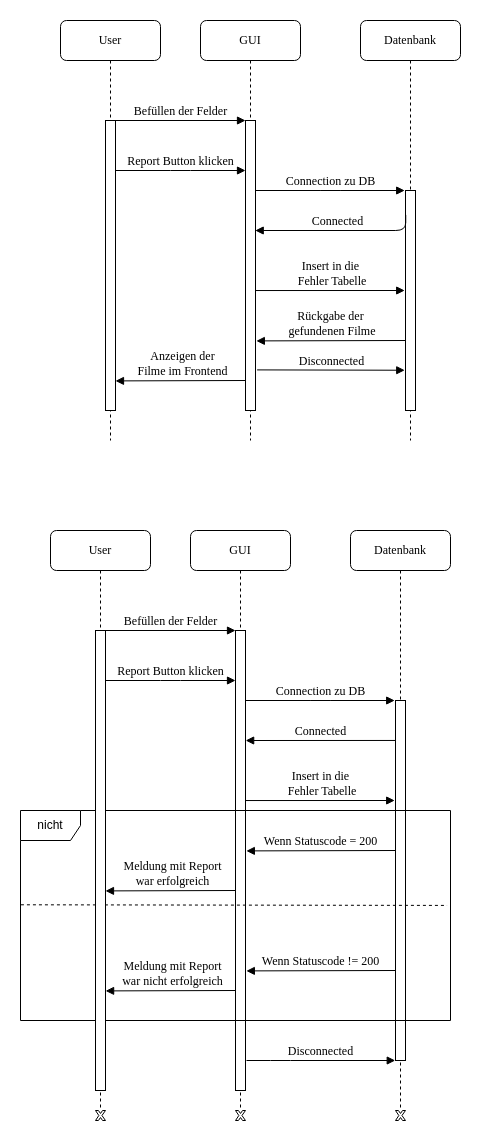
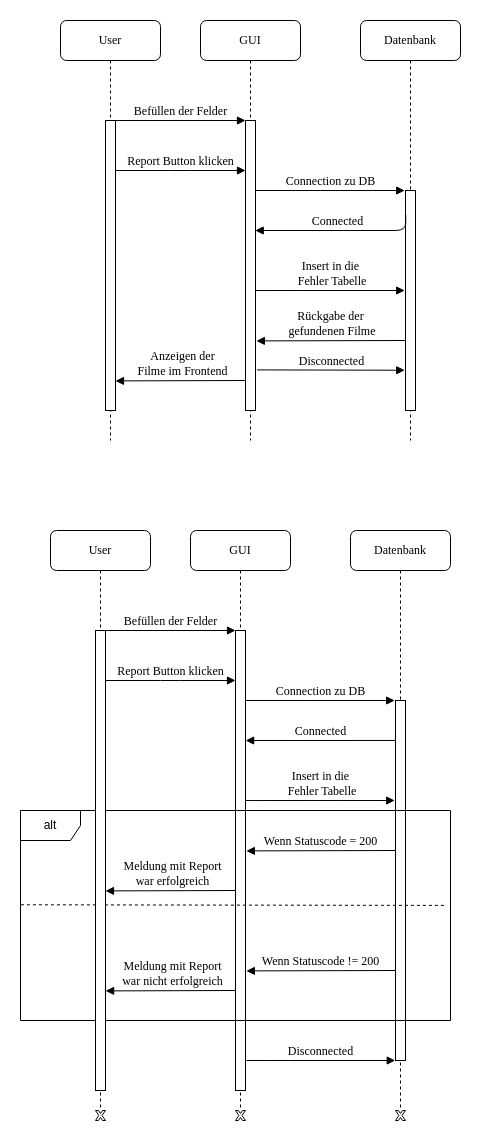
  <mxCell id="0" />
  <mxCell id="1" parent="0" />
  <mxCell id="2" value="GUI" style="shape=umlLifeline;perimeter=lifelinePerimeter;whiteSpace=wrap;html=1;container=1;collapsible=0;recursiveResize=0;outlineConnect=0;rounded=1;shadow=0;comic=0;labelBackgroundColor=none;strokeWidth=1;fontFamily=Verdana;fontSize=12;align=center;" vertex="1" parent="1"><mxGeometry x="200" y="20" width="100" height="420" as="geometry" /></mxCell>
  <mxCell id="3" value="" style="html=1;points=[];perimeter=orthogonalPerimeter;rounded=0;shadow=0;comic=0;labelBackgroundColor=none;strokeWidth=1;fontFamily=Verdana;fontSize=12;align=center;" vertex="1" parent="2"><mxGeometry x="45" y="100" width="10" height="290" as="geometry" /></mxCell>
  <mxCell id="4" value="Report Button klicken" style="html=1;verticalAlign=bottom;endArrow=block;entryX=0;entryY=0;labelBackgroundColor=none;fontFamily=Verdana;fontSize=12;edgeStyle=elbowEdgeStyle;elbow=vertical;" edge="1" parent="2"><mxGeometry relative="1" as="geometry"><mxPoint x="-85" y="150" as="sourcePoint" /><mxPoint x="45" y="150.0" as="targetPoint" /></mxGeometry></mxCell>
  <mxCell id="5" value="Datenbank" style="shape=umlLifeline;perimeter=lifelinePerimeter;whiteSpace=wrap;html=1;container=1;collapsible=0;recursiveResize=0;outlineConnect=0;rounded=1;shadow=0;comic=0;labelBackgroundColor=none;strokeWidth=1;fontFamily=Verdana;fontSize=12;align=center;" vertex="1" parent="1"><mxGeometry x="360" y="20" width="100" height="420" as="geometry" /></mxCell>
  <mxCell id="6" value="" style="html=1;points=[];perimeter=orthogonalPerimeter;rounded=0;shadow=0;comic=0;labelBackgroundColor=none;strokeWidth=1;fontFamily=Verdana;fontSize=12;align=center;" vertex="1" parent="5"><mxGeometry x="45" y="170" width="10" height="220" as="geometry" /></mxCell>
  <mxCell id="7" value="Connection zu DB" style="html=1;verticalAlign=bottom;endArrow=block;labelBackgroundColor=none;fontFamily=Verdana;fontSize=12;edgeStyle=elbowEdgeStyle;elbow=vertical;entryX=-0.08;entryY=0;entryDx=0;entryDy=0;entryPerimeter=0;" edge="1" parent="5" target="6"><mxGeometry relative="1" as="geometry"><mxPoint x="-105" y="170" as="sourcePoint" /><mxPoint x="40" y="170" as="targetPoint" /></mxGeometry></mxCell>
  <mxCell id="8" value="Rückgabe der&lt;br&gt;&amp;nbsp;gefundenen Filme" style="html=1;verticalAlign=bottom;endArrow=block;labelBackgroundColor=none;fontFamily=Verdana;fontSize=12;edgeStyle=elbowEdgeStyle;elbow=vertical;entryX=1.015;entryY=0.251;entryDx=0;entryDy=0;entryPerimeter=0;exitX=-0.07;exitY=0.132;exitDx=0;exitDy=0;exitPerimeter=0;" edge="1" parent="5"><mxGeometry relative="1" as="geometry"><mxPoint x="45.0" y="320" as="sourcePoint" /><mxPoint x="-104.15" y="320.84" as="targetPoint" /><Array as="points"><mxPoint x="-49.3" y="320.4" /><mxPoint x="-69.3" y="310.4" /></Array></mxGeometry></mxCell>
  <mxCell id="9" value="User" style="shape=umlLifeline;perimeter=lifelinePerimeter;whiteSpace=wrap;html=1;container=1;collapsible=0;recursiveResize=0;outlineConnect=0;rounded=1;shadow=0;comic=0;labelBackgroundColor=none;strokeWidth=1;fontFamily=Verdana;fontSize=12;align=center;" vertex="1" parent="1"><mxGeometry x="60" y="20" width="100" height="420" as="geometry" /></mxCell>
  <mxCell id="10" value="" style="html=1;points=[];perimeter=orthogonalPerimeter;rounded=0;shadow=0;comic=0;labelBackgroundColor=none;strokeWidth=1;fontFamily=Verdana;fontSize=12;align=center;" vertex="1" parent="9"><mxGeometry x="45" y="100" width="10" height="290" as="geometry" /></mxCell>
  <mxCell id="11" value="Anzeigen der&lt;br&gt;Filme im Frontend" style="html=1;verticalAlign=bottom;endArrow=block;labelBackgroundColor=none;fontFamily=Verdana;fontSize=12;edgeStyle=elbowEdgeStyle;elbow=vertical;entryX=1.015;entryY=0.251;entryDx=0;entryDy=0;entryPerimeter=0;" edge="1" parent="9"><mxGeometry x="-0.04" relative="1" as="geometry"><mxPoint x="185" y="360" as="sourcePoint" /><mxPoint x="55" y="360.84" as="targetPoint" /><Array as="points"><mxPoint x="109.85" y="360.4" /><mxPoint x="89.85" y="350.4" /></Array><mxPoint as="offset" /></mxGeometry></mxCell>
  <mxCell id="12" value="Befüllen der Felder" style="html=1;verticalAlign=bottom;endArrow=block;entryX=0;entryY=0;labelBackgroundColor=none;fontFamily=Verdana;fontSize=12;edgeStyle=elbowEdgeStyle;elbow=vertical;" edge="1" parent="1" source="10" target="3"><mxGeometry relative="1" as="geometry"><mxPoint x="180" y="130" as="sourcePoint" /></mxGeometry></mxCell>
  <mxCell id="13" value="Connected" style="html=1;verticalAlign=bottom;endArrow=block;labelBackgroundColor=none;fontFamily=Verdana;fontSize=12;edgeStyle=elbowEdgeStyle;elbow=vertical;exitX=0.024;exitY=0.111;exitDx=0;exitDy=0;exitPerimeter=0;entryX=0.971;entryY=0.376;entryDx=0;entryDy=0;entryPerimeter=0;" edge="1" parent="1" source="6" target="3"><mxGeometry relative="1" as="geometry"><mxPoint x="400" y="230" as="sourcePoint" /><mxPoint x="260" y="230" as="targetPoint" /><Array as="points"><mxPoint x="310" y="230" /><mxPoint x="290" y="220" /></Array></mxGeometry></mxCell>
  <mxCell id="14" value="Insert in die&lt;br&gt;&amp;nbsp;Fehler Tabelle" style="html=1;verticalAlign=bottom;endArrow=block;labelBackgroundColor=none;fontFamily=Verdana;fontSize=12;edgeStyle=elbowEdgeStyle;elbow=vertical;entryX=-0.08;entryY=0;entryDx=0;entryDy=0;entryPerimeter=0;" edge="1" parent="1"><mxGeometry relative="1" as="geometry"><mxPoint x="255" y="290.04" as="sourcePoint" /><mxPoint x="404.2" y="290.04" as="targetPoint" /></mxGeometry></mxCell>
  <mxCell id="15" value="Disconnected" style="html=1;verticalAlign=bottom;endArrow=block;labelBackgroundColor=none;fontFamily=Verdana;fontSize=12;elbow=vertical;exitX=1.162;exitY=0.86;exitDx=0;exitDy=0;exitPerimeter=0;entryX=-0.076;entryY=0.817;entryDx=0;entryDy=0;entryPerimeter=0;" edge="1" parent="1" target="6" source="3"><mxGeometry relative="1" as="geometry"><mxPoint x="260" y="360" as="sourcePoint" /><mxPoint x="330" y="390" as="targetPoint" /></mxGeometry></mxCell>
  <mxCell id="16" value="GUI" style="shape=umlLifeline;perimeter=lifelinePerimeter;whiteSpace=wrap;html=1;container=1;collapsible=0;recursiveResize=0;outlineConnect=0;rounded=1;shadow=0;comic=0;labelBackgroundColor=none;strokeWidth=1;fontFamily=Verdana;fontSize=12;align=center;" vertex="1" parent="1"><mxGeometry x="190" y="530" width="100" height="580" as="geometry" /></mxCell>
  <mxCell id="17" value="" style="html=1;points=[];perimeter=orthogonalPerimeter;rounded=0;shadow=0;comic=0;labelBackgroundColor=none;strokeWidth=1;fontFamily=Verdana;fontSize=12;align=center;" vertex="1" parent="16"><mxGeometry x="45" y="100" width="10" height="460" as="geometry" /></mxCell>
  <mxCell id="18" value="Report Button klicken" style="html=1;verticalAlign=bottom;endArrow=block;entryX=0;entryY=0;labelBackgroundColor=none;fontFamily=Verdana;fontSize=12;edgeStyle=elbowEdgeStyle;elbow=vertical;" edge="1" parent="16"><mxGeometry relative="1" as="geometry"><mxPoint x="-85" y="150" as="sourcePoint" /><mxPoint x="45" y="150.0" as="targetPoint" /></mxGeometry></mxCell>
  <mxCell id="19" value="Datenbank" style="shape=umlLifeline;perimeter=lifelinePerimeter;whiteSpace=wrap;html=1;container=1;collapsible=0;recursiveResize=0;outlineConnect=0;rounded=1;shadow=0;comic=0;labelBackgroundColor=none;strokeWidth=1;fontFamily=Verdana;fontSize=12;align=center;" vertex="1" parent="1"><mxGeometry x="350" y="530" width="100" height="580" as="geometry" /></mxCell>
  <mxCell id="20" value="" style="html=1;points=[];perimeter=orthogonalPerimeter;rounded=0;shadow=0;comic=0;labelBackgroundColor=none;strokeWidth=1;fontFamily=Verdana;fontSize=12;align=center;" vertex="1" parent="19"><mxGeometry x="45" y="170" width="10" height="360" as="geometry" /></mxCell>
  <mxCell id="21" value="Connection zu DB" style="html=1;verticalAlign=bottom;endArrow=block;labelBackgroundColor=none;fontFamily=Verdana;fontSize=12;edgeStyle=elbowEdgeStyle;elbow=vertical;entryX=-0.08;entryY=0;entryDx=0;entryDy=0;entryPerimeter=0;" edge="1" parent="19" target="20"><mxGeometry relative="1" as="geometry"><mxPoint x="-105" y="170" as="sourcePoint" /><mxPoint x="40" y="170" as="targetPoint" /></mxGeometry></mxCell>
- <mxCell id="22" value="nicht" style="shape=umlFrame;whiteSpace=wrap;html=1;" vertex="1" parent="19"><mxGeometry x="-330" y="280" width="430" height="210" as="geometry" /></mxCell>
+ <mxCell id="22" value="alt" style="shape=umlFrame;whiteSpace=wrap;html=1;" vertex="1" parent="19"><mxGeometry x="-330" y="280" width="430" height="210" as="geometry" /></mxCell>
  <mxCell id="23" value="" style="endArrow=none;dashed=1;html=1;rounded=0;entryX=0.992;entryY=0.452;entryDx=0;entryDy=0;entryPerimeter=0;exitX=0.001;exitY=0.449;exitDx=0;exitDy=0;exitPerimeter=0;" edge="1" parent="19" source="22" target="22"><mxGeometry width="50" height="50" relative="1" as="geometry"><mxPoint x="-40" y="420" as="sourcePoint" /><mxPoint x="10" y="370" as="targetPoint" /></mxGeometry></mxCell>
  <mxCell id="24" value="Wenn Statuscode = 200" style="html=1;verticalAlign=bottom;endArrow=block;labelBackgroundColor=none;fontFamily=Verdana;fontSize=12;edgeStyle=elbowEdgeStyle;elbow=vertical;entryX=1.015;entryY=0.251;entryDx=0;entryDy=0;entryPerimeter=0;exitX=-0.07;exitY=0.132;exitDx=0;exitDy=0;exitPerimeter=0;" edge="1" parent="19"><mxGeometry relative="1" as="geometry"><mxPoint x="45.0" y="320" as="sourcePoint" /><mxPoint x="-104.15" y="320.84" as="targetPoint" /><Array as="points"><mxPoint x="-49.3" y="320.4" /><mxPoint x="-69.3" y="310.4" /></Array></mxGeometry></mxCell>
  <mxCell id="25" value="User" style="shape=umlLifeline;perimeter=lifelinePerimeter;whiteSpace=wrap;html=1;container=1;collapsible=0;recursiveResize=0;outlineConnect=0;rounded=1;shadow=0;comic=0;labelBackgroundColor=none;strokeWidth=1;fontFamily=Verdana;fontSize=12;align=center;" vertex="1" parent="1"><mxGeometry x="50" y="530" width="100" height="580" as="geometry" /></mxCell>
  <mxCell id="26" value="" style="html=1;points=[];perimeter=orthogonalPerimeter;rounded=0;shadow=0;comic=0;labelBackgroundColor=none;strokeWidth=1;fontFamily=Verdana;fontSize=12;align=center;" vertex="1" parent="25"><mxGeometry x="45" y="100" width="10" height="460" as="geometry" /></mxCell>
  <mxCell id="27" value="Meldung mit Report&lt;br&gt;war erfolgreich" style="html=1;verticalAlign=bottom;endArrow=block;labelBackgroundColor=none;fontFamily=Verdana;fontSize=12;edgeStyle=elbowEdgeStyle;elbow=vertical;entryX=1.015;entryY=0.251;entryDx=0;entryDy=0;entryPerimeter=0;" edge="1" parent="25"><mxGeometry x="-0.04" relative="1" as="geometry"><mxPoint x="185" y="360" as="sourcePoint" /><mxPoint x="55" y="360.84" as="targetPoint" /><Array as="points"><mxPoint x="109.85" y="360.4" /><mxPoint x="89.85" y="350.4" /></Array><mxPoint as="offset" /></mxGeometry></mxCell>
  <mxCell id="28" value="Befüllen der Felder" style="html=1;verticalAlign=bottom;endArrow=block;entryX=0;entryY=0;labelBackgroundColor=none;fontFamily=Verdana;fontSize=12;edgeStyle=elbowEdgeStyle;elbow=vertical;" edge="1" parent="1" source="26" target="17"><mxGeometry relative="1" as="geometry"><mxPoint x="170" y="640" as="sourcePoint" /></mxGeometry></mxCell>
  <mxCell id="29" value="Connected" style="html=1;verticalAlign=bottom;endArrow=block;labelBackgroundColor=none;fontFamily=Verdana;fontSize=12;edgeStyle=elbowEdgeStyle;elbow=vertical;exitX=0.024;exitY=0.111;exitDx=0;exitDy=0;exitPerimeter=0;entryX=1.015;entryY=0.239;entryDx=0;entryDy=0;entryPerimeter=0;" edge="1" parent="1" source="20" target="17"><mxGeometry relative="1" as="geometry"><mxPoint x="390" y="740" as="sourcePoint" /><mxPoint x="250" y="740" as="targetPoint" /><Array as="points"><mxPoint x="300" y="740" /><mxPoint x="280" y="730" /></Array></mxGeometry></mxCell>
  <mxCell id="30" value="Insert in die&lt;br&gt;&amp;nbsp;Fehler Tabelle" style="html=1;verticalAlign=bottom;endArrow=block;labelBackgroundColor=none;fontFamily=Verdana;fontSize=12;edgeStyle=elbowEdgeStyle;elbow=vertical;entryX=-0.08;entryY=0;entryDx=0;entryDy=0;entryPerimeter=0;" edge="1" parent="1"><mxGeometry relative="1" as="geometry"><mxPoint x="245" y="800.04" as="sourcePoint" /><mxPoint x="394.2" y="800.04" as="targetPoint" /></mxGeometry></mxCell>
  <mxCell id="31" value="Wenn Statuscode != 200" style="html=1;verticalAlign=bottom;endArrow=block;labelBackgroundColor=none;fontFamily=Verdana;fontSize=12;edgeStyle=elbowEdgeStyle;elbow=vertical;entryX=1.015;entryY=0.251;entryDx=0;entryDy=0;entryPerimeter=0;exitX=-0.07;exitY=0.132;exitDx=0;exitDy=0;exitPerimeter=0;" edge="1" parent="1"><mxGeometry relative="1" as="geometry"><mxPoint x="395" y="970" as="sourcePoint" /><mxPoint x="245.85" y="970.84" as="targetPoint" /><Array as="points"><mxPoint x="300.7" y="970.4" /><mxPoint x="280.7" y="960.4" /></Array></mxGeometry></mxCell>
  <mxCell id="32" value="Meldung mit Report&lt;br&gt;war nicht erfolgreich" style="html=1;verticalAlign=bottom;endArrow=block;labelBackgroundColor=none;fontFamily=Verdana;fontSize=12;edgeStyle=elbowEdgeStyle;elbow=vertical;entryX=1.011;entryY=0.785;entryDx=0;entryDy=0;entryPerimeter=0;" edge="1" parent="1" target="26"><mxGeometry x="-0.04" relative="1" as="geometry"><mxPoint x="235" y="990" as="sourcePoint" /><mxPoint x="110" y="990" as="targetPoint" /><Array as="points"><mxPoint x="154.85" y="990.4" /><mxPoint x="134.85" y="980.4" /></Array><mxPoint as="offset" /></mxGeometry></mxCell>
  <mxCell id="33" value="Disconnected" style="html=1;verticalAlign=bottom;endArrow=block;labelBackgroundColor=none;fontFamily=Verdana;fontSize=12;edgeStyle=elbowEdgeStyle;elbow=vertical;entryX=-0.026;entryY=1;entryDx=0;entryDy=0;entryPerimeter=0;" edge="1" parent="1" target="20"><mxGeometry relative="1" as="geometry"><mxPoint x="246" y="1060" as="sourcePoint" /><mxPoint x="380" y="1060" as="targetPoint" /><Array as="points"><mxPoint x="280" y="1060" /></Array></mxGeometry></mxCell>
  <mxCell id="34" value="" style="verticalLabelPosition=bottom;verticalAlign=top;html=1;shape=mxgraph.basic.x" vertex="1" parent="1"><mxGeometry x="235" y="1110" width="10" height="10" as="geometry" /></mxCell>
  <mxCell id="35" value="" style="verticalLabelPosition=bottom;verticalAlign=top;html=1;shape=mxgraph.basic.x" vertex="1" parent="1"><mxGeometry x="95" y="1110" width="10" height="10" as="geometry" /></mxCell>
  <mxCell id="36" value="" style="verticalLabelPosition=bottom;verticalAlign=top;html=1;shape=mxgraph.basic.x" vertex="1" parent="1"><mxGeometry x="395" y="1110" width="10" height="10" as="geometry" /></mxCell>
